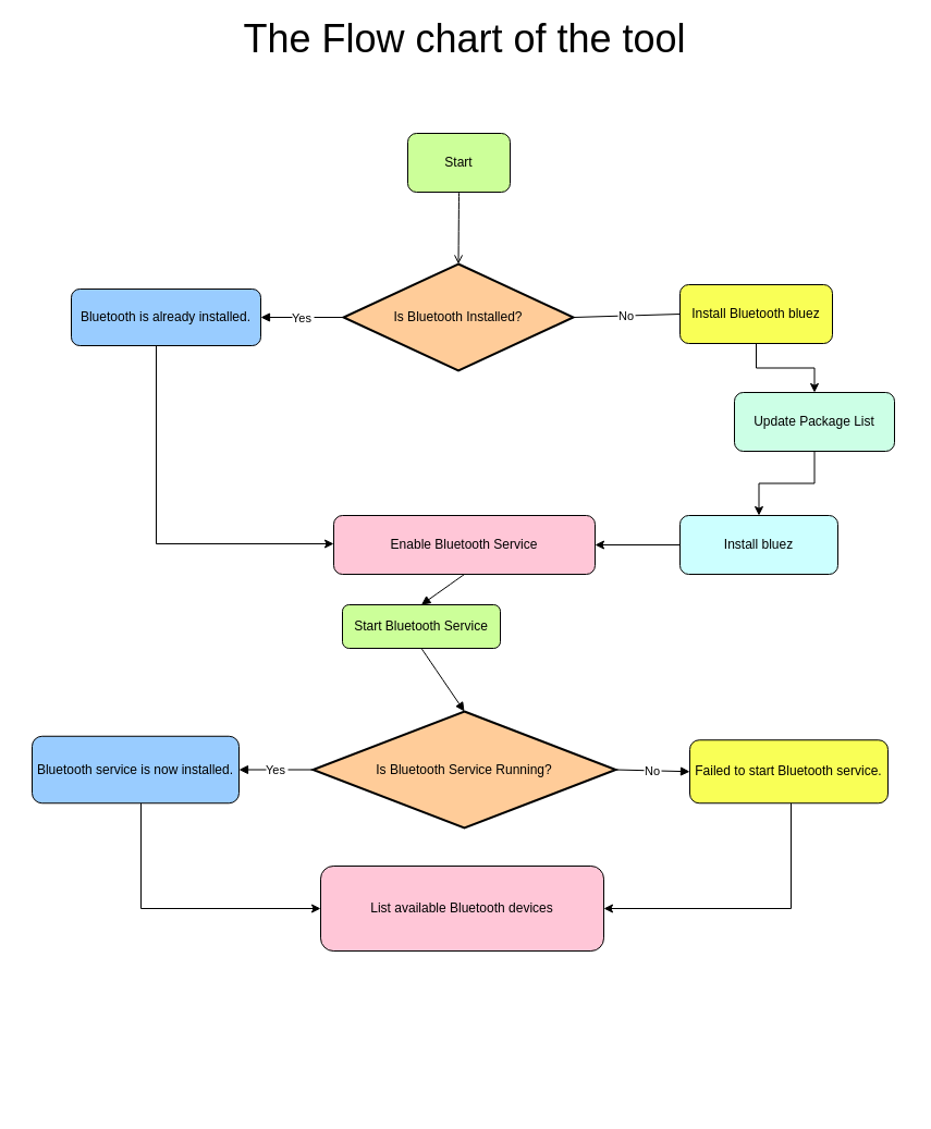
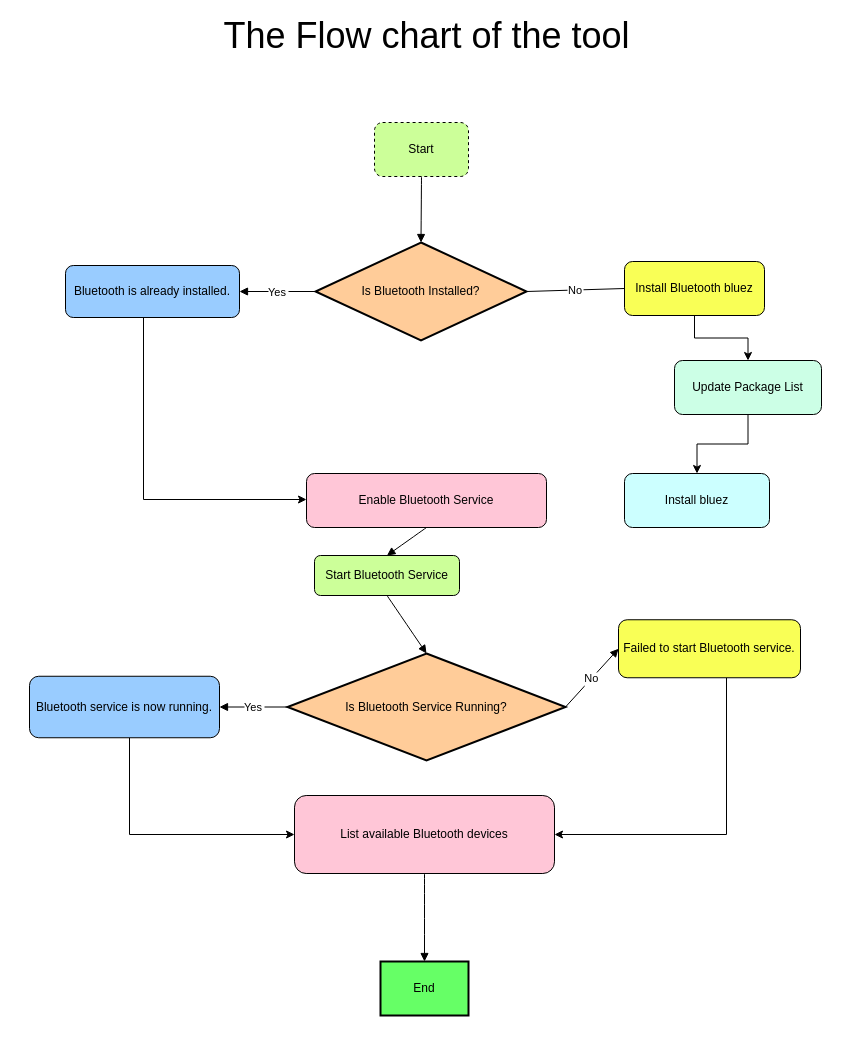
  <mxCell id="0" />
  <mxCell id="1" parent="0" />
- <mxCell id="2" value="Start" style="rounded=1;whiteSpace=wrap;html=1;fillColor=light-dark(#CCFF99,var(--ge-dark-color, #121212));" vertex="1" parent="1"><mxGeometry x="374" y="122" width="94" height="54" as="geometry" /></mxCell>
+ <mxCell id="2" value="Start" style="rounded=1;whiteSpace=wrap;html=1;fillColor=light-dark(#CCFF99,var(--ge-dark-color, #121212));dashed=1;" vertex="1" parent="1"><mxGeometry x="374" y="122" width="94" height="54" as="geometry" /></mxCell>
  <mxCell id="3" value="Is Bluetooth Installed?" style="rhombus;strokeWidth=2;whiteSpace=wrap;fillColor=light-dark(#FFCC99,var(--ge-dark-color, #121212));" vertex="1" parent="1"><mxGeometry x="315" y="242" width="211" height="98" as="geometry" /></mxCell>
  <mxCell id="4" style="edgeStyle=orthogonalEdgeStyle;rounded=0;orthogonalLoop=1;jettySize=auto;html=1;" edge="1" parent="1" source="5" target="12"><mxGeometry relative="1" as="geometry"><Array as="points"><mxPoint x="143" y="499" /></Array></mxGeometry></mxCell>
  <mxCell id="5" value="Bluetooth is already installed." style="rounded=1;whiteSpace=wrap;html=1;fillColor=light-dark(#99CCFF,var(--ge-dark-color, #121212));" vertex="1" parent="1"><mxGeometry x="65" y="265" width="174" height="52" as="geometry" /></mxCell>
  <mxCell id="6" style="edgeStyle=orthogonalEdgeStyle;rounded=0;orthogonalLoop=1;jettySize=auto;html=1;" edge="1" parent="1" source="7" target="9"><mxGeometry relative="1" as="geometry" /></mxCell>
  <mxCell id="7" value="Install Bluetooth bluez" style="rounded=1;whiteSpace=wrap;html=1;fillColor=light-dark(#F9FF56,var(--ge-dark-color, #121212));" vertex="1" parent="1"><mxGeometry x="624" y="261" width="140" height="54" as="geometry" /></mxCell>
  <mxCell id="8" style="edgeStyle=orthogonalEdgeStyle;rounded=0;orthogonalLoop=1;jettySize=auto;html=1;" edge="1" parent="1" source="9" target="11"><mxGeometry relative="1" as="geometry" /></mxCell>
  <mxCell id="9" value="Update Package List" style="rounded=1;whiteSpace=wrap;html=1;fillColor=light-dark(#CCFFE6,var(--ge-dark-color, #121212));" vertex="1" parent="1"><mxGeometry x="674" y="360" width="147" height="54" as="geometry" /></mxCell>
- <mxCell id="10" style="edgeStyle=orthogonalEdgeStyle;rounded=0;orthogonalLoop=1;jettySize=auto;html=1;" edge="1" parent="1" source="11" target="12"><mxGeometry relative="1" as="geometry" /></mxCell>
  <mxCell id="11" value="Install bluez" style="rounded=1;whiteSpace=wrap;html=1;fillColor=light-dark(#CCFFFF,var(--ge-dark-color, #121212));" vertex="1" parent="1"><mxGeometry x="624" y="473" width="145" height="54" as="geometry" /></mxCell>
  <mxCell id="12" value="Enable Bluetooth Service" style="rounded=1;whiteSpace=wrap;html=1;fillColor=light-dark(#FFC6D7,var(--ge-dark-color, #121212));" vertex="1" parent="1"><mxGeometry x="306" y="473" width="240" height="54" as="geometry" /></mxCell>
  <mxCell id="13" value="Start Bluetooth Service" style="rounded=1;whiteSpace=wrap;html=1;fillColor=light-dark(#CCFF99,var(--ge-dark-color, #121212));" vertex="1" parent="1"><mxGeometry x="314" y="555" width="145" height="40" as="geometry" /></mxCell>
  <mxCell id="14" value="Is Bluetooth Service Running?" style="rhombus;strokeWidth=2;whiteSpace=wrap;fillColor=light-dark(#FFCC99,var(--ge-dark-color, #121212));" vertex="1" parent="1"><mxGeometry x="287" y="653" width="278" height="107" as="geometry" /></mxCell>
  <mxCell id="15" style="edgeStyle=orthogonalEdgeStyle;rounded=0;orthogonalLoop=1;jettySize=auto;html=1;entryX=0;entryY=0.5;entryDx=0;entryDy=0;" edge="1" parent="1" source="16" target="19"><mxGeometry relative="1" as="geometry"><Array as="points"><mxPoint x="129" y="834" /></Array></mxGeometry></mxCell>
- <mxCell id="16" value="Bluetooth service is now installed." style="rounded=1;whiteSpace=wrap;html=1;fillColor=light-dark(#99CCFF,var(--ge-dark-color, #121212));" vertex="1" parent="1"><mxGeometry x="29" y="675.75" width="190" height="61.5" as="geometry" /></mxCell>
+ <mxCell id="16" value="Bluetooth service is now running." style="rounded=1;whiteSpace=wrap;html=1;fillColor=light-dark(#99CCFF,var(--ge-dark-color, #121212));" vertex="1" parent="1"><mxGeometry x="29" y="675.75" width="190" height="61.5" as="geometry" /></mxCell>
  <mxCell id="17" style="edgeStyle=orthogonalEdgeStyle;rounded=0;orthogonalLoop=1;jettySize=auto;html=1;entryX=1;entryY=0.5;entryDx=0;entryDy=0;" edge="1" parent="1" source="18" target="19"><mxGeometry relative="1" as="geometry"><Array as="points"><mxPoint x="726" y="834" /></Array></mxGeometry></mxCell>
- <mxCell id="18" value="Failed to start Bluetooth service." style="rounded=1;whiteSpace=wrap;html=1;fillColor=light-dark(#F9FF56,var(--ge-dark-color, #121212));" vertex="1" parent="1"><mxGeometry x="633" y="679.25" width="182" height="58" as="geometry" /></mxCell>
+ <mxCell id="18" value="Failed to start Bluetooth service." style="rounded=1;whiteSpace=wrap;html=1;fillColor=light-dark(#F9FF56,var(--ge-dark-color, #121212));" vertex="1" parent="1"><mxGeometry x="618" y="619.25" width="182" height="58" as="geometry" /></mxCell>
  <mxCell id="19" value="List available Bluetooth devices" style="rounded=1;whiteSpace=wrap;html=1;fillColor=light-dark(#FFC6D7,var(--ge-dark-color, #121212));" vertex="1" parent="1"><mxGeometry x="294" y="795" width="260" height="78" as="geometry" /></mxCell>
- <mxCell id="21" value="" style="curved=1;startArrow=none;endArrow=open;exitX=0.5;exitY=1;entryX=0.5;entryY=0;rounded=0;" edge="1" parent="1" source="2" target="3"><mxGeometry relative="1" as="geometry"><Array as="points" /></mxGeometry></mxCell>
+ <mxCell id="20" value="End" style="whiteSpace=wrap;strokeWidth=2;fillColor=light-dark(#66FF66,var(--ge-dark-color, #121212));" vertex="1" parent="1"><mxGeometry x="380" y="961" width="88" height="54" as="geometry" /></mxCell>
+ <mxCell id="21" value="" style="curved=1;startArrow=none;endArrow=block;exitX=0.5;exitY=1;entryX=0.5;entryY=0;rounded=0;" edge="1" parent="1" source="2" target="3"><mxGeometry relative="1" as="geometry"><Array as="points" /></mxGeometry></mxCell>
  <mxCell id="22" value="Yes" style="startArrow=none;endArrow=block;exitX=0;exitY=0.5;entryX=1;entryY=0.5;rounded=0;exitDx=0;exitDy=0;entryDx=0;entryDy=0;" edge="1" parent="1" source="3" target="5"><mxGeometry relative="1" as="geometry" /></mxCell>
  <mxCell id="23" value="No" style="startArrow=none;endArrow=none;exitX=1;exitY=0.5;entryX=0;entryY=0.5;rounded=0;exitDx=0;exitDy=0;entryDx=0;entryDy=0;" edge="1" parent="1" source="3" target="7"><mxGeometry relative="1" as="geometry" /></mxCell>
  <mxCell id="24" value="" style="curved=1;startArrow=none;endArrow=block;exitX=0.5;exitY=1.01;entryX=0.5;entryY=0.01;rounded=0;" edge="1" parent="1" source="12" target="13"><mxGeometry relative="1" as="geometry"><Array as="points" /></mxGeometry></mxCell>
  <mxCell id="25" value="" style="curved=1;startArrow=none;endArrow=block;exitX=0.5;exitY=1.01;entryX=0.5;entryY=0;rounded=0;" edge="1" parent="1" source="13" target="14"><mxGeometry relative="1" as="geometry"><Array as="points" /></mxGeometry></mxCell>
  <mxCell id="26" value="Yes" style="startArrow=none;endArrow=block;exitX=0;exitY=0.5;entryX=1;entryY=0.5;rounded=0;exitDx=0;exitDy=0;entryDx=0;entryDy=0;" edge="1" parent="1" source="14" target="16"><mxGeometry relative="1" as="geometry" /></mxCell>
  <mxCell id="27" value="No" style="startArrow=none;endArrow=block;entryX=0;entryY=0.5;rounded=0;entryDx=0;entryDy=0;exitX=1;exitY=0.5;exitDx=0;exitDy=0;" edge="1" parent="1" source="14" target="18"><mxGeometry relative="1" as="geometry"><mxPoint x="590" y="708" as="sourcePoint" /></mxGeometry></mxCell>
+ <mxCell id="28" value="" style="curved=1;startArrow=none;endArrow=block;exitX=0.5;exitY=1.01;entryX=0.5;entryY=0.01;rounded=0;" edge="1" parent="1" source="19" target="20"><mxGeometry relative="1" as="geometry"><Array as="points" /></mxGeometry></mxCell>
  <mxCell id="29" style="edgeStyle=orthogonalEdgeStyle;rounded=0;orthogonalLoop=1;jettySize=auto;html=1;exitX=0.5;exitY=1;exitDx=0;exitDy=0;" edge="1" parent="1" source="9" target="9"><mxGeometry relative="1" as="geometry" /></mxCell>
  <mxCell id="30" value="&lt;font style=&quot;font-size: 36px;&quot;&gt;The Flow chart of the tool&lt;/font&gt;" style="text;html=1;align=center;verticalAlign=middle;whiteSpace=wrap;rounded=0;" vertex="1" parent="1"><mxGeometry x="20" y="20" width="813" height="30" as="geometry" /></mxCell>
